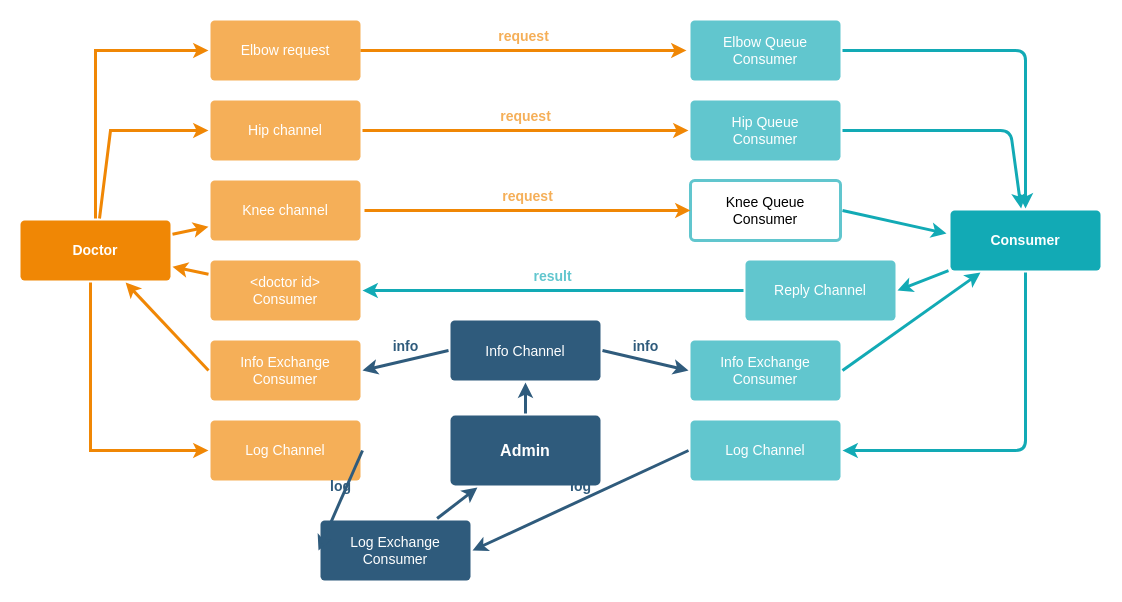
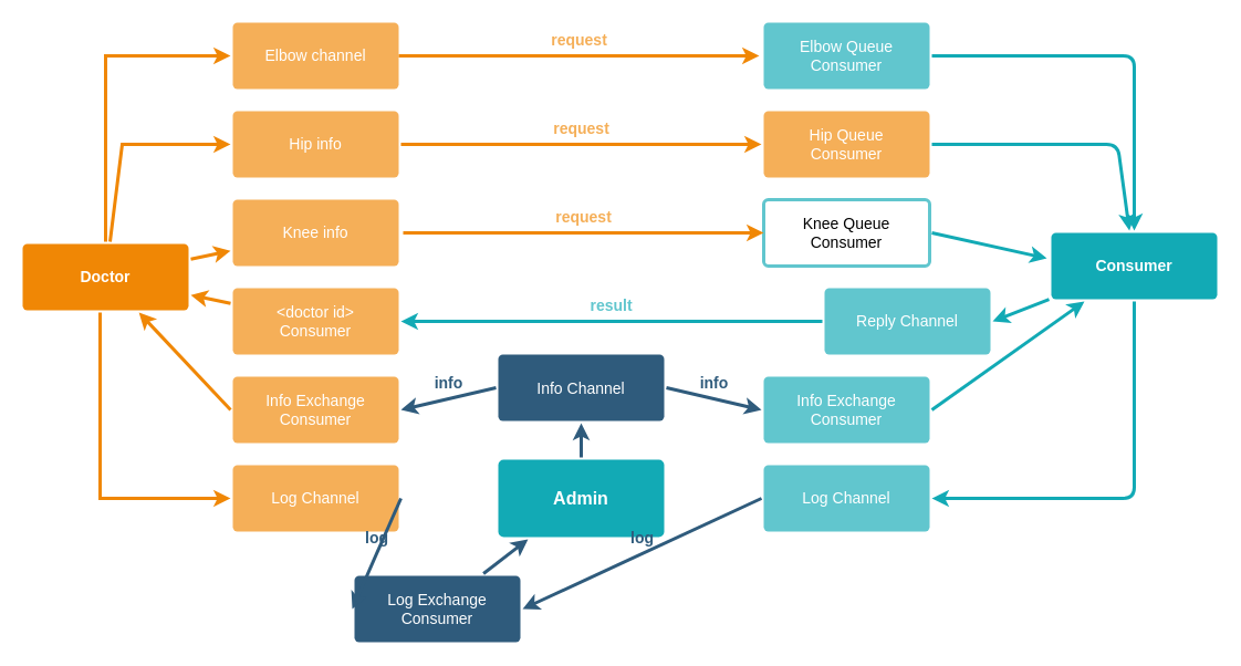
  <mxCell id="0" />
  <mxCell id="1" parent="0" />
- <mxCell id="2" value="Admin" style="rounded=1;whiteSpace=wrap;html=1;shadow=0;labelBackgroundColor=none;strokeColor=none;strokeWidth=3;fillColor=#2F5B7C;fontFamily=Helvetica;fontSize=16;fontColor=#FFFFFF;align=center;fontStyle=1;spacing=5;arcSize=7;perimeterSpacing=2;" parent="1" vertex="1"><mxGeometry x="450" y="415" width="150" height="70" as="geometry" /></mxCell>
+ <mxCell id="2" value="Admin" style="rounded=1;whiteSpace=wrap;html=1;shadow=0;labelBackgroundColor=none;strokeColor=none;strokeWidth=3;fillColor=#12aab5;fontFamily=Helvetica;fontSize=16;fontColor=#FFFFFF;align=center;fontStyle=1;spacing=5;arcSize=7;perimeterSpacing=2;" parent="1" vertex="1"><mxGeometry x="450" y="415" width="150" height="70" as="geometry" /></mxCell>
  <mxCell id="3" value="&lt;div&gt;Doctor&lt;/div&gt;" style="rounded=1;whiteSpace=wrap;html=1;shadow=0;labelBackgroundColor=none;strokeColor=none;strokeWidth=3;fillColor=#F08705;fontFamily=Helvetica;fontSize=14;fontColor=#FFFFFF;align=center;spacing=5;fontStyle=1;arcSize=7;perimeterSpacing=2;" parent="1" vertex="1"><mxGeometry x="20" y="220" width="150" height="60" as="geometry" /></mxCell>
- <mxCell id="4" value="&lt;div&gt;Hip channel&lt;/div&gt;" style="rounded=1;whiteSpace=wrap;html=1;shadow=0;labelBackgroundColor=none;strokeColor=none;strokeWidth=3;fillColor=#f5af58;fontFamily=Helvetica;fontSize=14;fontColor=#FFFFFF;align=center;spacing=5;arcSize=7;perimeterSpacing=2;" parent="1" vertex="1"><mxGeometry x="210" y="100" width="150" height="60" as="geometry" /></mxCell>
+ <mxCell id="4" value="&lt;div&gt;Hip info&lt;/div&gt;" style="rounded=1;whiteSpace=wrap;html=1;shadow=0;labelBackgroundColor=none;strokeColor=none;strokeWidth=3;fillColor=#f5af58;fontFamily=Helvetica;fontSize=14;fontColor=#FFFFFF;align=center;spacing=5;arcSize=7;perimeterSpacing=2;" parent="1" vertex="1"><mxGeometry x="210" y="100" width="150" height="60" as="geometry" /></mxCell>
  <mxCell id="5" value="" style="edgeStyle=none;rounded=0;jumpStyle=none;html=1;shadow=0;labelBackgroundColor=none;startArrow=none;startFill=0;endArrow=classic;endFill=1;jettySize=auto;orthogonalLoop=1;strokeColor=#F08705;strokeWidth=3;fontFamily=Helvetica;fontSize=14;fontColor=#FFFFFF;spacing=5;" parent="1" source="3" target="4" edge="1"><mxGeometry relative="1" as="geometry"><Array as="points"><mxPoint x="110" y="130" /></Array></mxGeometry></mxCell>
- <mxCell id="6" value="Elbow request" style="rounded=1;whiteSpace=wrap;html=1;shadow=0;labelBackgroundColor=none;strokeColor=none;strokeWidth=3;fillColor=#f5af58;fontFamily=Helvetica;fontSize=14;fontColor=#FFFFFF;align=center;spacing=5;arcSize=7;perimeterSpacing=2;" parent="1" vertex="1"><mxGeometry x="210" width="150" height="60" as="geometry" y="20" /></mxCell>
+ <mxCell id="6" value="Elbow channel" style="rounded=1;whiteSpace=wrap;html=1;shadow=0;labelBackgroundColor=none;strokeColor=none;strokeWidth=3;fillColor=#f5af58;fontFamily=Helvetica;fontSize=14;fontColor=#FFFFFF;align=center;spacing=5;arcSize=7;perimeterSpacing=2;" parent="1" vertex="1"><mxGeometry x="210" width="150" height="60" as="geometry" y="20" /></mxCell>
  <mxCell id="7" value="" style="edgeStyle=none;rounded=0;jumpStyle=none;html=1;shadow=0;labelBackgroundColor=none;startArrow=none;startFill=0;endArrow=classic;endFill=1;jettySize=auto;orthogonalLoop=1;strokeColor=#F08705;strokeWidth=3;fontFamily=Helvetica;fontSize=14;fontColor=#FFFFFF;spacing=5;" parent="1" source="3" target="6" edge="1"><mxGeometry relative="1" as="geometry"><Array as="points"><mxPoint x="95" y="50" /></Array></mxGeometry></mxCell>
- <mxCell id="8" value="&lt;div&gt;Knee channel&lt;/div&gt;" style="rounded=1;whiteSpace=wrap;html=1;shadow=0;labelBackgroundColor=none;strokeColor=none;strokeWidth=3;fillColor=#f5af58;fontFamily=Helvetica;fontSize=14;fontColor=#FFFFFF;align=center;spacing=5;arcSize=7;perimeterSpacing=2;" parent="1" vertex="1"><mxGeometry x="210" y="180" width="150" height="60" as="geometry" /></mxCell>
+ <mxCell id="8" value="&lt;div&gt;Knee info&lt;/div&gt;" style="rounded=1;whiteSpace=wrap;html=1;shadow=0;labelBackgroundColor=none;strokeColor=none;strokeWidth=3;fillColor=#f5af58;fontFamily=Helvetica;fontSize=14;fontColor=#FFFFFF;align=center;spacing=5;arcSize=7;perimeterSpacing=2;" parent="1" vertex="1"><mxGeometry x="210" y="180" width="150" height="60" as="geometry" /></mxCell>
  <mxCell id="9" value="" style="edgeStyle=none;rounded=0;jumpStyle=none;html=1;shadow=0;labelBackgroundColor=none;startArrow=none;startFill=0;endArrow=classic;endFill=1;jettySize=auto;orthogonalLoop=1;strokeColor=#F08705;strokeWidth=3;fontFamily=Helvetica;fontSize=14;fontColor=#FFFFFF;spacing=5;" parent="1" source="3" target="8" edge="1"><mxGeometry relative="1" as="geometry" /></mxCell>
  <mxCell id="10" value="Consumer" style="rounded=1;whiteSpace=wrap;html=1;shadow=0;labelBackgroundColor=none;strokeColor=none;strokeWidth=3;fillColor=#12aab5;fontFamily=Helvetica;fontSize=14;fontColor=#FFFFFF;align=center;spacing=5;fontStyle=1;arcSize=7;perimeterSpacing=2;" parent="1" vertex="1"><mxGeometry x="950" y="210" width="150" height="60" as="geometry" /></mxCell>
- <mxCell id="11" value="&lt;div&gt;Hip Queue&lt;/div&gt;&lt;div&gt;Consumer&lt;/div&gt;" style="rounded=1;whiteSpace=wrap;html=1;shadow=0;labelBackgroundColor=none;strokeColor=none;strokeWidth=3;fillColor=#61c6ce;fontFamily=Helvetica;fontSize=14;fontColor=#FFFFFF;align=center;spacing=5;fontStyle=0;arcSize=7;perimeterSpacing=2;" parent="1" vertex="1"><mxGeometry x="690" y="100" width="150" height="60" as="geometry" /></mxCell>
+ <mxCell id="11" value="&lt;div&gt;Hip Queue&lt;/div&gt;&lt;div&gt;Consumer&lt;/div&gt;" style="rounded=1;whiteSpace=wrap;html=1;shadow=0;labelBackgroundColor=none;strokeColor=none;strokeWidth=3;fillColor=#f5af58;fontFamily=Helvetica;fontSize=14;fontColor=#FFFFFF;align=center;spacing=5;fontStyle=0;arcSize=7;perimeterSpacing=2;" parent="1" vertex="1"><mxGeometry x="690" y="100" width="150" height="60" as="geometry" /></mxCell>
  <mxCell id="12" value="" style="edgeStyle=none;rounded=1;jumpStyle=none;html=1;shadow=0;labelBackgroundColor=none;startArrow=none;startFill=0;jettySize=auto;orthogonalLoop=1;strokeColor=#12AAB5;strokeWidth=3;fontFamily=Helvetica;fontSize=14;fontColor=#FFFFFF;spacing=5;fontStyle=1;fillColor=#b0e3e6;entryX=1;entryY=0.5;entryDx=0;entryDy=0;" parent="1" source="10" target="19" edge="1"><mxGeometry relative="1" as="geometry"><Array as="points"><mxPoint x="1025" y="450" /></Array></mxGeometry></mxCell>
  <mxCell id="13" value="Elbow Queue Consumer" style="rounded=1;whiteSpace=wrap;html=1;shadow=0;labelBackgroundColor=none;strokeColor=none;strokeWidth=3;fillColor=#61c6ce;fontFamily=Helvetica;fontSize=14;fontColor=#FFFFFF;align=center;spacing=5;fontStyle=0;arcSize=7;perimeterSpacing=2;" parent="1" vertex="1"><mxGeometry x="690" width="150" height="60" as="geometry" y="20" /></mxCell>
  <mxCell id="14" value="" style="edgeStyle=none;rounded=1;jumpStyle=none;html=1;shadow=0;labelBackgroundColor=none;startArrow=none;startFill=0;jettySize=auto;orthogonalLoop=1;strokeColor=#12AAB5;strokeWidth=3;fontFamily=Helvetica;fontSize=14;fontColor=#FFFFFF;spacing=5;fontStyle=1;fillColor=#b0e3e6;entryX=1;entryY=0.5;entryDx=0;entryDy=0;" parent="1" source="10" target="16" edge="1"><mxGeometry relative="1" as="geometry" /></mxCell>
  <mxCell id="15" value="&lt;div&gt;&amp;lt;doctor id&amp;gt;&lt;/div&gt;&lt;div&gt;Consumer&lt;br&gt;&lt;/div&gt;" style="rounded=1;whiteSpace=wrap;html=1;shadow=0;labelBackgroundColor=none;strokeColor=none;strokeWidth=3;fillColor=#f5af58;fontFamily=Helvetica;fontSize=14;fontColor=#FFFFFF;align=center;spacing=5;arcSize=7;perimeterSpacing=2;" vertex="1" parent="1"><mxGeometry x="210" y="260" width="150" height="60" as="geometry" /></mxCell>
  <mxCell id="16" value="Reply Channel" style="rounded=1;whiteSpace=wrap;html=1;shadow=0;labelBackgroundColor=none;strokeColor=none;strokeWidth=3;fillColor=#61c6ce;fontFamily=Helvetica;fontSize=14;fontColor=#FFFFFF;align=center;spacing=5;fontStyle=0;arcSize=7;perimeterSpacing=2;" vertex="1" parent="1"><mxGeometry x="745" y="260" width="150" height="60" as="geometry" /></mxCell>
  <mxCell id="17" value="Info Exchange Consumer" style="rounded=1;whiteSpace=wrap;html=1;shadow=0;labelBackgroundColor=none;strokeColor=none;strokeWidth=3;fillColor=#f5af58;fontFamily=Helvetica;fontSize=14;fontColor=#FFFFFF;align=center;spacing=5;arcSize=7;perimeterSpacing=2;" vertex="1" parent="1"><mxGeometry x="210" y="340" width="150" height="60" as="geometry" /></mxCell>
  <mxCell id="18" value="Info Exchange Consumer" style="rounded=1;whiteSpace=wrap;html=1;shadow=0;labelBackgroundColor=none;strokeColor=none;strokeWidth=3;fillColor=#61c6ce;fontFamily=Helvetica;fontSize=14;fontColor=#FFFFFF;align=center;spacing=5;fontStyle=0;arcSize=7;perimeterSpacing=2;" vertex="1" parent="1"><mxGeometry x="690" y="340" width="150" height="60" as="geometry" /></mxCell>
  <mxCell id="19" value="Log Channel" style="rounded=1;whiteSpace=wrap;html=1;shadow=0;labelBackgroundColor=none;strokeColor=none;strokeWidth=3;fillColor=#61c6ce;fontFamily=Helvetica;fontSize=14;fontColor=#FFFFFF;align=center;spacing=5;fontStyle=0;arcSize=7;perimeterSpacing=2;" vertex="1" parent="1"><mxGeometry x="690" y="420" width="150" height="60" as="geometry" /></mxCell>
  <mxCell id="20" value="&lt;div&gt;&lt;font style=&quot;font-size: 14px&quot;&gt;Info Channel&lt;/font&gt;&lt;/div&gt;" style="rounded=1;whiteSpace=wrap;html=1;shadow=0;labelBackgroundColor=none;strokeColor=none;strokeWidth=3;fillColor=#2F5B7C;fontFamily=Helvetica;fontSize=16;fontColor=#FFFFFF;align=center;fontStyle=0;spacing=5;arcSize=7;perimeterSpacing=2;" vertex="1" parent="1"><mxGeometry x="450" y="320" width="150" height="60" as="geometry" /></mxCell>
  <mxCell id="21" value="&lt;div style=&quot;font-size: 14px;&quot;&gt;Log Exchange&lt;/div&gt;&lt;div style=&quot;font-size: 14px;&quot;&gt;Consumer&lt;/div&gt;" style="rounded=1;whiteSpace=wrap;html=1;shadow=0;labelBackgroundColor=none;strokeColor=none;strokeWidth=3;fillColor=#2F5B7C;fontFamily=Helvetica;fontSize=14;fontColor=#FFFFFF;align=center;fontStyle=0;spacing=5;arcSize=7;perimeterSpacing=2;" vertex="1" parent="1"><mxGeometry x="320" y="520" width="150" height="60" as="geometry" /></mxCell>
  <mxCell id="22" value="&lt;div&gt;Log Channel&lt;/div&gt;" style="rounded=1;whiteSpace=wrap;html=1;shadow=0;labelBackgroundColor=none;strokeColor=none;strokeWidth=3;fillColor=#f5af58;fontFamily=Helvetica;fontSize=14;fontColor=#FFFFFF;align=center;spacing=5;arcSize=7;perimeterSpacing=2;" vertex="1" parent="1"><mxGeometry x="210" y="420" width="150" height="60" as="geometry" /></mxCell>
  <mxCell id="23" value="" style="edgeStyle=none;rounded=1;jumpStyle=none;html=1;shadow=0;labelBackgroundColor=none;startArrow=none;startFill=0;jettySize=auto;orthogonalLoop=1;strokeColor=#12AAB5;strokeWidth=3;fontFamily=Helvetica;fontSize=14;fontColor=#FFFFFF;spacing=5;fontStyle=1;fillColor=#b0e3e6;" edge="1" parent="1" source="13" target="10"><mxGeometry relative="1" as="geometry"><mxPoint x="980" y="70" as="sourcePoint" /><mxPoint x="910" y="40" as="targetPoint" /><Array as="points"><mxPoint x="1025" y="50" /></Array></mxGeometry></mxCell>
  <mxCell id="24" value="" style="edgeStyle=none;rounded=1;jumpStyle=none;html=1;shadow=0;labelBackgroundColor=none;startArrow=none;startFill=0;jettySize=auto;orthogonalLoop=1;strokeColor=#12AAB5;strokeWidth=3;fontFamily=Helvetica;fontSize=14;fontColor=#FFFFFF;spacing=5;fontStyle=1;fillColor=#b0e3e6;" edge="1" parent="1" source="11" target="10"><mxGeometry relative="1" as="geometry"><mxPoint x="999.954" y="212" as="sourcePoint" /><mxPoint x="862" y="310" as="targetPoint" /><Array as="points"><mxPoint x="1010" y="130" /></Array></mxGeometry></mxCell>
  <mxCell id="25" value="" style="edgeStyle=none;rounded=1;jumpStyle=none;html=1;shadow=0;labelBackgroundColor=none;startArrow=none;startFill=0;jettySize=auto;orthogonalLoop=1;strokeColor=#2F5B7C;strokeWidth=3;fontFamily=Helvetica;fontSize=14;fontColor=#FFFFFF;spacing=5;fontStyle=1;fillColor=#b0e3e6;" edge="1" parent="1" source="21" target="2"><mxGeometry relative="1" as="geometry"><mxPoint x="1007.114" y="282" as="sourcePoint" /><mxPoint x="852" y="460" as="targetPoint" /></mxGeometry></mxCell>
  <mxCell id="26" value="" style="edgeStyle=none;rounded=1;jumpStyle=none;html=1;shadow=0;labelBackgroundColor=none;startArrow=none;startFill=0;jettySize=auto;orthogonalLoop=1;strokeColor=#2F5B7C;strokeWidth=3;fontFamily=Helvetica;fontSize=14;fontColor=#FFFFFF;spacing=5;fontStyle=1;fillColor=#b0e3e6;entryX=0.5;entryY=1;entryDx=0;entryDy=0;exitX=0.5;exitY=0;exitDx=0;exitDy=0;" edge="1" parent="1" source="2" target="20"><mxGeometry relative="1" as="geometry"><mxPoint x="525" y="460" as="sourcePoint" /><mxPoint x="535" y="497" as="targetPoint" /></mxGeometry></mxCell>
  <mxCell id="27" value="log" style="edgeStyle=none;rounded=1;jumpStyle=none;html=1;shadow=0;labelBackgroundColor=none;startArrow=none;startFill=0;jettySize=auto;orthogonalLoop=1;strokeColor=#2F5B7C;strokeWidth=3;fontFamily=Helvetica;fontSize=14;fontColor=#2F5B7C;spacing=5;fontStyle=1;fillColor=#b0e3e6;exitX=0;exitY=0.5;exitDx=0;exitDy=0;entryX=1;entryY=0.5;entryDx=0;entryDy=0;labelPosition=center;verticalLabelPosition=top;align=center;verticalAlign=bottom;" edge="1" parent="1" source="19" target="21"><mxGeometry relative="1" as="geometry"><mxPoint x="565" y="558" as="sourcePoint" /><mxPoint x="565" y="527" as="targetPoint" /></mxGeometry></mxCell>
  <mxCell id="28" value="" style="edgeStyle=none;rounded=1;jumpStyle=none;html=1;shadow=0;labelBackgroundColor=none;startArrow=none;startFill=0;jettySize=auto;orthogonalLoop=1;strokeColor=#12AAB5;strokeWidth=3;fontFamily=Helvetica;fontSize=14;fontColor=#FFFFFF;spacing=5;fontStyle=1;fillColor=#b0e3e6;exitX=1;exitY=0.5;exitDx=0;exitDy=0;" edge="1" parent="1" source="18" target="10"><mxGeometry relative="1" as="geometry"><mxPoint x="1007.114" y="282" as="sourcePoint" /><mxPoint x="852" y="460" as="targetPoint" /></mxGeometry></mxCell>
  <mxCell id="29" value="result" style="edgeStyle=none;rounded=1;jumpStyle=none;html=1;shadow=0;labelBackgroundColor=none;startArrow=none;startFill=0;jettySize=auto;orthogonalLoop=1;strokeColor=#12AAB5;strokeWidth=3;fontFamily=Helvetica;fontSize=14;fontColor=#61C6CE;spacing=5;fontStyle=1;fillColor=#b0e3e6;entryX=1;entryY=0.5;entryDx=0;entryDy=0;exitX=0;exitY=0.5;exitDx=0;exitDy=0;labelPosition=center;verticalLabelPosition=top;align=center;verticalAlign=bottom;" edge="1" parent="1" source="16" target="15"><mxGeometry relative="1" as="geometry"><mxPoint x="1017.114" y="292" as="sourcePoint" /><mxPoint x="862" y="470" as="targetPoint" /></mxGeometry></mxCell>
  <mxCell id="30" value="request" style="edgeStyle=none;rounded=0;jumpStyle=none;html=1;shadow=0;labelBackgroundColor=none;startArrow=none;startFill=0;endArrow=classic;endFill=1;jettySize=auto;orthogonalLoop=1;strokeColor=#F08705;strokeWidth=3;fontFamily=Helvetica;fontSize=14;fontColor=#F5AF58;spacing=5;entryX=0;entryY=0.5;entryDx=0;entryDy=0;exitX=1;exitY=0.5;exitDx=0;exitDy=0;labelPosition=center;verticalLabelPosition=top;align=center;verticalAlign=bottom;fontStyle=1" edge="1" parent="1"><mxGeometry relative="1" as="geometry"><mxPoint x="360" y="50" as="sourcePoint" /><mxPoint x="686" y="50" as="targetPoint" /><Array as="points" /></mxGeometry></mxCell>
  <mxCell id="31" value="" style="edgeStyle=none;rounded=0;jumpStyle=none;html=1;shadow=0;labelBackgroundColor=none;startArrow=none;startFill=0;endArrow=classic;endFill=1;jettySize=auto;orthogonalLoop=1;strokeColor=#F08705;strokeWidth=3;fontFamily=Helvetica;fontSize=14;fontColor=#FFFFFF;spacing=5;" edge="1" parent="1" source="15" target="3"><mxGeometry relative="1" as="geometry"><mxPoint x="382" y="150" as="sourcePoint" /><mxPoint x="708" y="150" as="targetPoint" /><Array as="points" /></mxGeometry></mxCell>
  <mxCell id="32" value="" style="edgeStyle=none;rounded=0;jumpStyle=none;html=1;shadow=0;labelBackgroundColor=none;startArrow=none;startFill=0;endArrow=classic;endFill=1;jettySize=auto;orthogonalLoop=1;strokeColor=#F08705;strokeWidth=3;fontFamily=Helvetica;fontSize=14;fontColor=#FFFFFF;spacing=5;" edge="1" parent="1" target="22"><mxGeometry relative="1" as="geometry"><mxPoint x="90" y="282" as="sourcePoint" /><mxPoint x="718" y="160" as="targetPoint" /><Array as="points"><mxPoint x="90" y="450" /></Array></mxGeometry></mxCell>
  <mxCell id="33" value="" style="edgeStyle=none;rounded=0;jumpStyle=none;html=1;shadow=0;labelBackgroundColor=none;startArrow=none;startFill=0;endArrow=classic;endFill=1;jettySize=auto;orthogonalLoop=1;strokeColor=#F08705;strokeWidth=3;fontFamily=Helvetica;fontSize=14;fontColor=#FFFFFF;spacing=5;exitX=0;exitY=0.5;exitDx=0;exitDy=0;" edge="1" parent="1" source="17" target="3"><mxGeometry relative="1" as="geometry"><mxPoint x="402" y="170" as="sourcePoint" /><mxPoint x="728" y="170" as="targetPoint" /><Array as="points" /></mxGeometry></mxCell>
  <mxCell id="34" value="&lt;div&gt;Knee Queue&lt;/div&gt;&lt;div&gt;Consumer&lt;/div&gt;" style="rounded=1;whiteSpace=wrap;html=1;shadow=0;labelBackgroundColor=none;strokeWidth=3;fontFamily=Helvetica;fontSize=14;align=center;spacing=5;fontStyle=0;arcSize=7;perimeterSpacing=2;strokeColor=#61C6CE;" vertex="1" parent="1"><mxGeometry x="690" y="180" width="150" height="60" as="geometry" /></mxCell>
  <mxCell id="35" value="" style="edgeStyle=none;rounded=1;jumpStyle=none;html=1;shadow=0;labelBackgroundColor=none;startArrow=none;startFill=0;jettySize=auto;orthogonalLoop=1;strokeColor=#12AAB5;strokeWidth=3;fontFamily=Helvetica;fontSize=14;fontColor=#FFFFFF;spacing=5;fontStyle=1;fillColor=#b0e3e6;exitX=1;exitY=0.5;exitDx=0;exitDy=0;entryX=-0.013;entryY=0.391;entryDx=0;entryDy=0;entryPerimeter=0;" edge="1" parent="1" source="34" target="10"><mxGeometry relative="1" as="geometry"><mxPoint x="852" y="380" as="sourcePoint" /><mxPoint x="989.954" y="282" as="targetPoint" /></mxGeometry></mxCell>
  <mxCell id="36" value="request" style="edgeStyle=none;rounded=0;jumpStyle=none;html=1;shadow=0;labelBackgroundColor=none;startArrow=none;startFill=0;endArrow=classic;endFill=1;jettySize=auto;orthogonalLoop=1;strokeColor=#F08705;strokeWidth=3;fontFamily=Helvetica;fontSize=14;fontColor=#F5AF58;spacing=5;entryX=0;entryY=0.5;entryDx=0;entryDy=0;exitX=1;exitY=0.5;exitDx=0;exitDy=0;labelPosition=center;verticalLabelPosition=top;align=center;verticalAlign=bottom;fontStyle=1" edge="1" parent="1"><mxGeometry relative="1" as="geometry"><mxPoint x="362" y="130" as="sourcePoint" /><mxPoint x="688" y="130" as="targetPoint" /><Array as="points" /></mxGeometry></mxCell>
  <mxCell id="37" value="request" style="edgeStyle=none;rounded=0;jumpStyle=none;html=1;shadow=0;labelBackgroundColor=none;startArrow=none;startFill=0;endArrow=classic;endFill=1;jettySize=auto;orthogonalLoop=1;strokeColor=#F08705;strokeWidth=3;fontFamily=Helvetica;fontSize=14;fontColor=#F5AF58;spacing=5;entryX=0;entryY=0.5;entryDx=0;entryDy=0;exitX=1;exitY=0.5;exitDx=0;exitDy=0;labelPosition=center;verticalLabelPosition=top;align=center;verticalAlign=bottom;fontStyle=1" edge="1" parent="1"><mxGeometry relative="1" as="geometry"><mxPoint x="364" y="210" as="sourcePoint" /><mxPoint x="690" y="210" as="targetPoint" /><Array as="points" /></mxGeometry></mxCell>
  <mxCell id="38" value="log" style="edgeStyle=none;rounded=1;jumpStyle=none;html=1;shadow=0;labelBackgroundColor=none;startArrow=none;startFill=0;jettySize=auto;orthogonalLoop=1;strokeColor=#2F5B7C;strokeWidth=3;fontFamily=Helvetica;fontSize=14;fontColor=#2F5B7C;spacing=5;fontStyle=1;fillColor=#b0e3e6;exitX=1;exitY=0.5;exitDx=0;exitDy=0;entryX=0;entryY=0.5;entryDx=0;entryDy=0;labelPosition=center;verticalLabelPosition=top;align=center;verticalAlign=bottom;" edge="1" parent="1" source="22" target="21"><mxGeometry relative="1" as="geometry"><mxPoint x="698" y="460" as="sourcePoint" /><mxPoint x="612" y="560" as="targetPoint" /></mxGeometry></mxCell>
  <mxCell id="39" value="info" style="edgeStyle=none;rounded=1;jumpStyle=none;html=1;shadow=0;labelBackgroundColor=none;startArrow=none;startFill=0;jettySize=auto;orthogonalLoop=1;strokeColor=#2F5B7C;strokeWidth=3;fontFamily=Helvetica;fontSize=14;fontColor=#2F5B7C;spacing=5;fontStyle=1;fillColor=#b0e3e6;exitX=1;exitY=0.5;exitDx=0;exitDy=0;entryX=0;entryY=0.5;entryDx=0;entryDy=0;labelPosition=center;verticalLabelPosition=top;align=center;verticalAlign=bottom;" edge="1" parent="1" source="20" target="18"><mxGeometry relative="1" as="geometry"><mxPoint x="708" y="470" as="sourcePoint" /><mxPoint x="622" y="570" as="targetPoint" /></mxGeometry></mxCell>
  <mxCell id="40" value="info" style="edgeStyle=none;rounded=1;jumpStyle=none;html=1;shadow=0;labelBackgroundColor=none;startArrow=none;startFill=0;jettySize=auto;orthogonalLoop=1;strokeColor=#2F5B7C;strokeWidth=3;fontFamily=Helvetica;fontSize=14;fontColor=#2F5B7C;spacing=5;fontStyle=1;fillColor=#b0e3e6;exitX=0;exitY=0.5;exitDx=0;exitDy=0;entryX=1;entryY=0.5;entryDx=0;entryDy=0;labelPosition=center;verticalLabelPosition=top;align=center;verticalAlign=bottom;" edge="1" parent="1" source="20" target="17"><mxGeometry relative="1" as="geometry"><mxPoint x="612" y="360" as="sourcePoint" /><mxPoint x="698" y="380" as="targetPoint" /></mxGeometry></mxCell>
